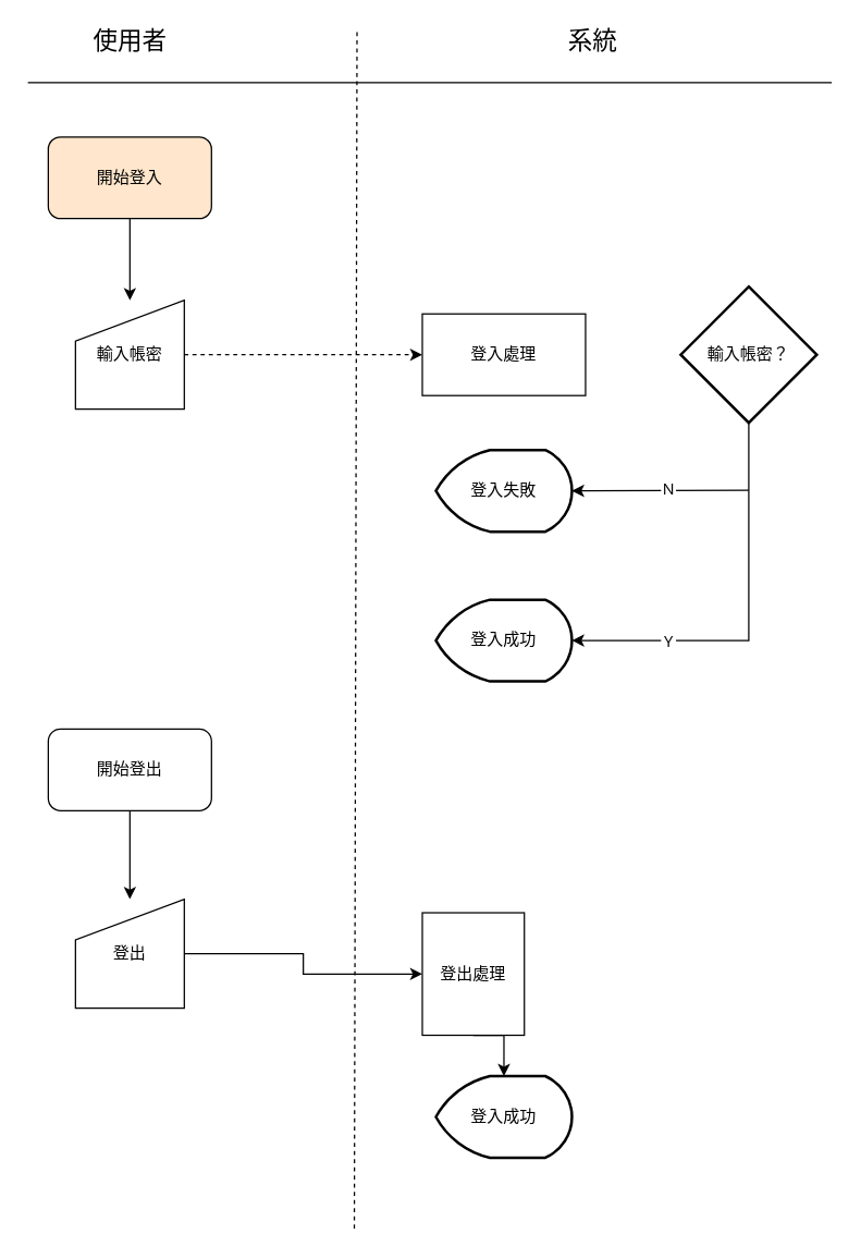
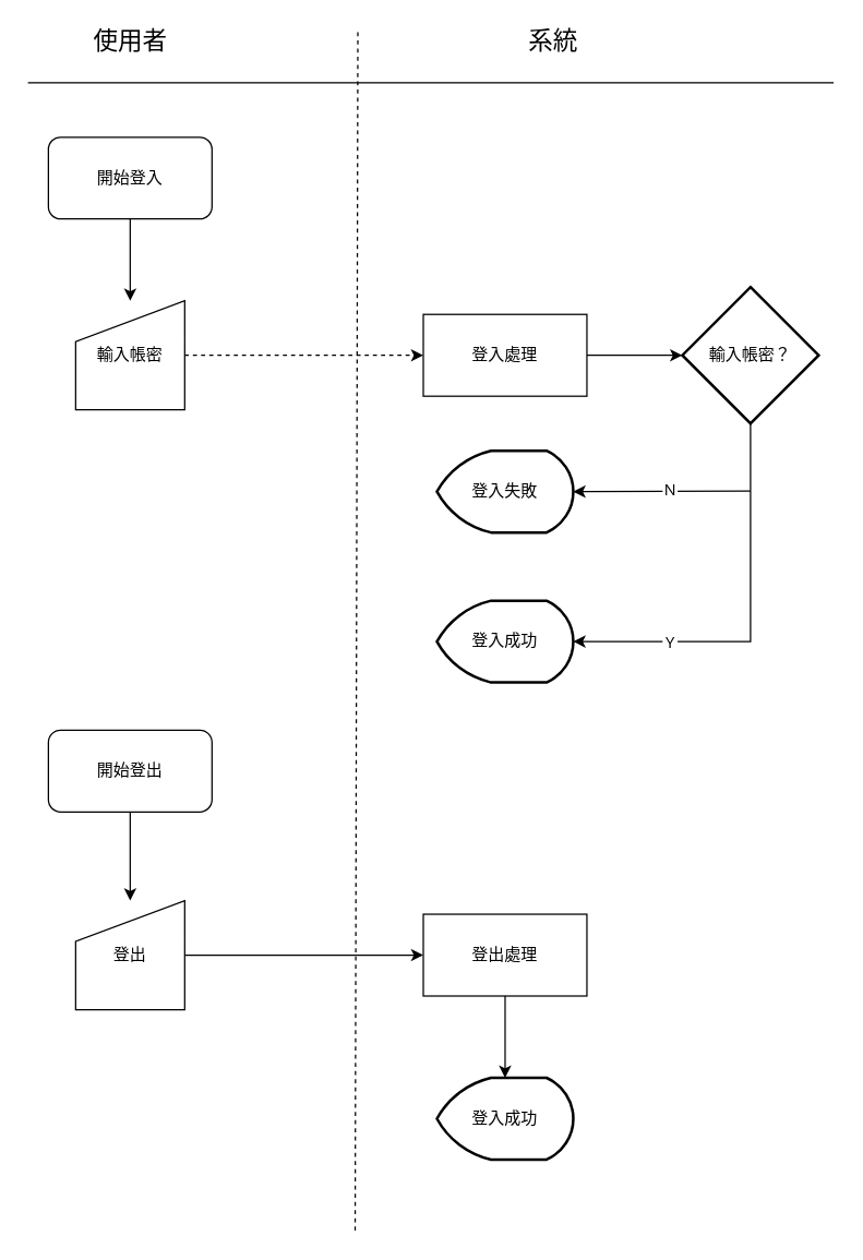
  <mxCell id="0" />
  <mxCell id="1" parent="0" />
  <mxCell id="2" value="&lt;font style=&quot;font-size: 18px&quot;&gt;使用者&lt;/font&gt;" style="text;html=1;align=center;verticalAlign=middle;resizable=0;points=[];autosize=1;" vertex="1" parent="1"><mxGeometry x="60" y="20" width="70" height="20" as="geometry" /></mxCell>
- <mxCell id="3" value="&lt;font style=&quot;font-size: 18px&quot;&gt;系統&lt;/font&gt;" style="text;html=1;align=center;verticalAlign=middle;resizable=0;points=[];autosize=1;" vertex="1" parent="1"><mxGeometry x="410" y="20" width="50" height="20" as="geometry" /></mxCell>
+ <mxCell id="3" value="&lt;font style=&quot;font-size: 18px&quot;&gt;系統&lt;/font&gt;" style="text;html=1;align=center;verticalAlign=middle;resizable=0;points=[];autosize=1;" vertex="1" parent="1"><mxGeometry x="380" y="20" width="50" height="20" as="geometry" /></mxCell>
  <mxCell id="4" style="edgeStyle=orthogonalEdgeStyle;rounded=0;orthogonalLoop=1;jettySize=auto;html=1;exitX=0.5;exitY=1;exitDx=0;exitDy=0;" edge="1" parent="1" source="5" target="7"><mxGeometry relative="1" as="geometry" /></mxCell>
- <mxCell id="5" value="開始登入" style="rounded=1;whiteSpace=wrap;html=1;fillColor=#ffe6cc;" vertex="1" parent="1"><mxGeometry x="35" y="100" width="120" height="60" as="geometry" /></mxCell>
+ <mxCell id="5" value="開始登入" style="rounded=1;whiteSpace=wrap;html=1;" vertex="1" parent="1"><mxGeometry x="35" y="100" width="120" height="60" as="geometry" /></mxCell>
  <mxCell id="6" style="edgeStyle=orthogonalEdgeStyle;rounded=0;orthogonalLoop=1;jettySize=auto;html=1;exitX=1;exitY=0.5;exitDx=0;exitDy=0;entryX=0;entryY=0.5;entryDx=0;entryDy=0;dashed=1;" edge="1" parent="1" source="7" target="9"><mxGeometry relative="1" as="geometry" /></mxCell>
  <mxCell id="7" value="輸入帳密" style="shape=manualInput;whiteSpace=wrap;html=1;" vertex="1" parent="1"><mxGeometry x="55" y="220" width="80" height="80" as="geometry" /></mxCell>
+ <mxCell id="8" style="edgeStyle=orthogonalEdgeStyle;rounded=0;orthogonalLoop=1;jettySize=auto;html=1;exitX=1;exitY=0.5;exitDx=0;exitDy=0;entryX=0;entryY=0.5;entryDx=0;entryDy=0;entryPerimeter=0;" edge="1" parent="1" source="9" target="12"><mxGeometry relative="1" as="geometry" /></mxCell>
  <mxCell id="9" value="登入處理" style="rounded=0;whiteSpace=wrap;html=1;" vertex="1" parent="1"><mxGeometry x="310" y="230" width="120" height="60" as="geometry" /></mxCell>
  <mxCell id="10" style="edgeStyle=orthogonalEdgeStyle;rounded=0;orthogonalLoop=1;jettySize=auto;html=1;exitX=0.5;exitY=1;exitDx=0;exitDy=0;exitPerimeter=0;entryX=1;entryY=0.5;entryDx=0;entryDy=0;entryPerimeter=0;" edge="1" parent="1" source="12" target="14"><mxGeometry relative="1" as="geometry" /></mxCell>
  <mxCell id="11" value="Ｙ" style="edgeLabel;html=1;align=center;verticalAlign=middle;resizable=0;points=[];" vertex="1" connectable="0" parent="10"><mxGeometry x="0.103" y="-56" relative="1" as="geometry"><mxPoint x="-60" y="56" as="offset" /></mxGeometry></mxCell>
  <mxCell id="12" value="輸入帳密？" style="strokeWidth=2;html=1;shape=mxgraph.flowchart.decision;whiteSpace=wrap;" vertex="1" parent="1"><mxGeometry x="500" y="210" width="100" height="100" as="geometry" /></mxCell>
  <mxCell id="13" value="登入失敗" style="strokeWidth=2;html=1;shape=mxgraph.flowchart.display;whiteSpace=wrap;" vertex="1" parent="1"><mxGeometry x="320" y="330" width="100" height="60" as="geometry" /></mxCell>
  <mxCell id="14" value="登入成功" style="strokeWidth=2;html=1;shape=mxgraph.flowchart.display;whiteSpace=wrap;" vertex="1" parent="1"><mxGeometry x="320" y="440" width="100" height="60" as="geometry" /></mxCell>
  <mxCell id="15" value="" style="endArrow=classic;html=1;entryX=1;entryY=0.5;entryDx=0;entryDy=0;entryPerimeter=0;" edge="1" parent="1" target="13"><mxGeometry width="50" height="50" relative="1" as="geometry"><mxPoint x="550" y="359.62" as="sourcePoint" /><mxPoint x="450" y="359.62" as="targetPoint" /></mxGeometry></mxCell>
  <mxCell id="16" value="Ｎ" style="edgeLabel;html=1;align=center;verticalAlign=middle;resizable=0;points=[];" vertex="1" connectable="0" parent="15"><mxGeometry x="-0.148" y="-1" relative="1" as="geometry"><mxPoint x="-4.54" as="offset" /></mxGeometry></mxCell>
  <mxCell id="17" value="" style="endArrow=none;html=1;" edge="1" parent="1"><mxGeometry width="50" height="50" relative="1" as="geometry"><mxPoint x="20" y="60" as="sourcePoint" /><mxPoint x="611" y="60" as="targetPoint" /></mxGeometry></mxCell>
  <mxCell id="18" style="edgeStyle=orthogonalEdgeStyle;rounded=0;orthogonalLoop=1;jettySize=auto;html=1;exitX=0.5;exitY=1;exitDx=0;exitDy=0;entryX=0.5;entryY=0;entryDx=0;entryDy=0;" edge="1" parent="1" source="19" target="21"><mxGeometry relative="1" as="geometry" /></mxCell>
  <mxCell id="19" value="開始登出" style="rounded=1;whiteSpace=wrap;html=1;" vertex="1" parent="1"><mxGeometry x="35" y="535" width="120" height="60" as="geometry" /></mxCell>
  <mxCell id="20" style="edgeStyle=orthogonalEdgeStyle;rounded=0;orthogonalLoop=1;jettySize=auto;html=1;exitX=1;exitY=0.5;exitDx=0;exitDy=0;entryX=0;entryY=0.5;entryDx=0;entryDy=0;" edge="1" parent="1" source="21" target="23"><mxGeometry relative="1" as="geometry" /></mxCell>
  <mxCell id="21" value="登出" style="shape=manualInput;whiteSpace=wrap;html=1;" vertex="1" parent="1"><mxGeometry x="55" y="660" width="80" height="80" as="geometry" /></mxCell>
  <mxCell id="22" style="edgeStyle=orthogonalEdgeStyle;rounded=0;orthogonalLoop=1;jettySize=auto;html=1;exitX=0.5;exitY=1;exitDx=0;exitDy=0;entryX=0.5;entryY=0;entryDx=0;entryDy=0;entryPerimeter=0;" edge="1" parent="1" source="23" target="24"><mxGeometry relative="1" as="geometry" /></mxCell>
- <mxCell id="23" value="登出處理" style="rounded=0;whiteSpace=wrap;html=1;" vertex="1" parent="1"><mxGeometry x="310" y="670" width="75" height="90" as="geometry" /></mxCell>
+ <mxCell id="23" value="登出處理" style="rounded=0;whiteSpace=wrap;html=1;" vertex="1" parent="1"><mxGeometry x="310" y="670" width="120" height="60" as="geometry" /></mxCell>
  <mxCell id="24" value="登入成功" style="strokeWidth=2;html=1;shape=mxgraph.flowchart.display;whiteSpace=wrap;" vertex="1" parent="1"><mxGeometry x="320" y="790" width="100" height="60" as="geometry" /></mxCell>
  <mxCell id="25" value="" style="endArrow=none;dashed=1;html=1;" edge="1" parent="1"><mxGeometry width="50" height="50" relative="1" as="geometry"><mxPoint x="260" y="902" as="sourcePoint" /><mxPoint x="262" y="20" as="targetPoint" /></mxGeometry></mxCell>
